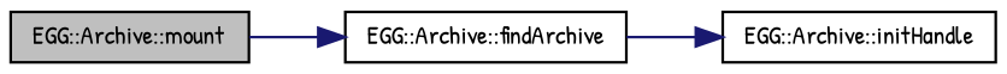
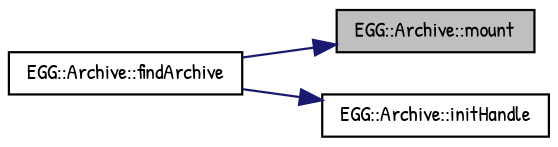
  digraph {
    fontname="Patrick Hand"
    rankdir=LR
    node [color=black fillcolor=white fontname="Patrick Hand" fontsize=10 shape=record style=filled]
    edge [color=midnightblue fontname="Patrick Hand" fontsize=10 labelfontname=FreeMono labelfontsize=10 style=solid]
    n1 [fillcolor=grey75 fontcolor=black height=0.2 label="EGG::Archive::mount" width=0.4]
    n2 [height=0.2 label="EGG::Archive::findArchive" width=0.4]
    n3 [height=0.2 label="EGG::Archive::initHandle" width=0.4]
-   n1 -> n2
+   n2 -> n1
    n2 -> n3
  }
